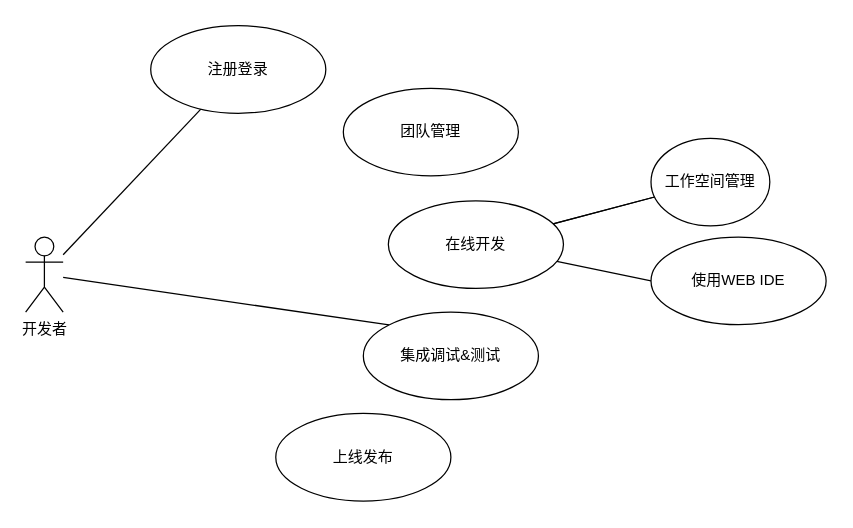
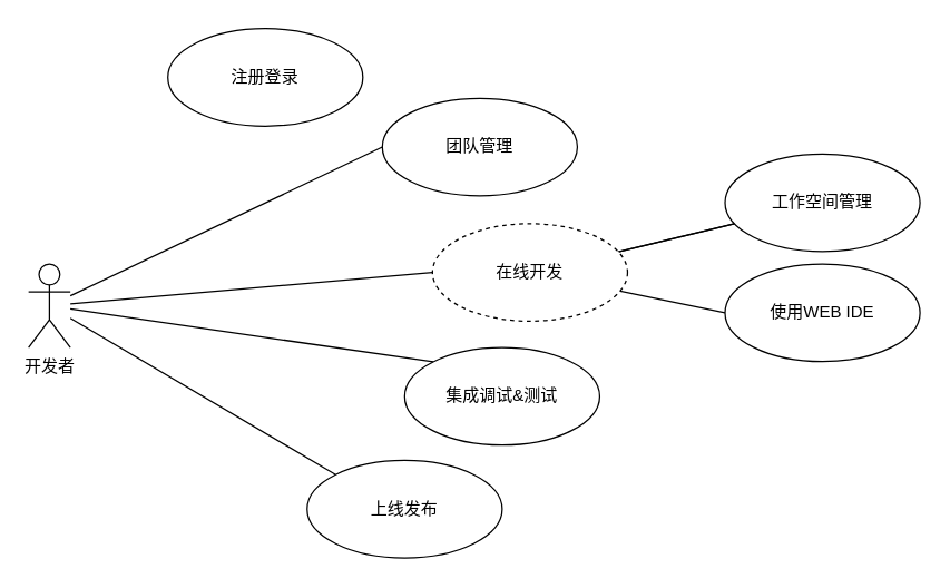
  <mxCell id="0" />
  <mxCell id="1" parent="0" />
  <mxCell id="2" value="" style="edgeStyle=none;html=1;endArrow=none;endFill=0;" parent="1" source="5" target="15" edge="1"><mxGeometry relative="1" as="geometry" /></mxCell>
  <mxCell id="3" value="" style="edgeStyle=none;html=1;endArrow=none;endFill=0;" parent="1" source="5" target="15" edge="1"><mxGeometry relative="1" as="geometry" /></mxCell>
  <mxCell id="4" style="edgeStyle=none;html=1;entryX=0;entryY=0.5;entryDx=0;entryDy=0;endArrow=none;endFill=0;" parent="1" source="5" target="16" edge="1"><mxGeometry relative="1" as="geometry" /></mxCell>
- <mxCell id="5" value="在线开发" style="ellipse;whiteSpace=wrap;html=1;" parent="1" vertex="1"><mxGeometry x="310" y="160" width="140" height="70" as="geometry" /></mxCell>
- <mxCell id="7" style="edgeStyle=none;html=1;endArrow=none;endFill=0;" parent="1" source="10" target="11" edge="1"><mxGeometry relative="1" as="geometry" /></mxCell>
+ <mxCell id="5" value="在线开发" style="ellipse;whiteSpace=wrap;html=1;dashed=1;" parent="1" vertex="1"><mxGeometry x="310" y="160" width="140" height="70" as="geometry" /></mxCell>
+ <mxCell id="6" style="edgeStyle=none;html=1;entryX=0;entryY=0.5;entryDx=0;entryDy=0;endArrow=none;endFill=0;" parent="1" source="10" target="12" edge="1"><mxGeometry relative="1" as="geometry" /></mxCell>
+ <mxCell id="7" style="edgeStyle=none;html=1;entryX=0;entryY=0.5;entryDx=0;entryDy=0;endArrow=none;endFill=0;" parent="1" source="10" target="5" edge="1"><mxGeometry relative="1" as="geometry" /></mxCell>
  <mxCell id="8" style="edgeStyle=none;html=1;entryX=0;entryY=0;entryDx=0;entryDy=0;endArrow=none;endFill=0;" parent="1" source="10" target="13" edge="1"><mxGeometry relative="1" as="geometry" /></mxCell>
+ <mxCell id="9" style="edgeStyle=none;html=1;entryX=0;entryY=0;entryDx=0;entryDy=0;endArrow=none;endFill=0;" parent="1" source="10" target="14" edge="1"><mxGeometry relative="1" as="geometry" /></mxCell>
  <mxCell id="10" value="开发者" style="shape=umlActor;verticalLabelPosition=bottom;verticalAlign=top;html=1;" parent="1" vertex="1"><mxGeometry x="20" y="189" width="30" height="60" as="geometry" /></mxCell>
  <mxCell id="11" value="注册登录" style="ellipse;whiteSpace=wrap;html=1;" parent="1" vertex="1"><mxGeometry x="120" y="20" width="140" height="70" as="geometry" /></mxCell>
  <mxCell id="12" value="团队管理" style="ellipse;whiteSpace=wrap;html=1;" parent="1" vertex="1"><mxGeometry x="274" y="70" width="140" height="70" as="geometry" /></mxCell>
  <mxCell id="13" value="集成调试&amp;amp;测试" style="ellipse;whiteSpace=wrap;html=1;" parent="1" vertex="1"><mxGeometry x="290" y="249" width="140" height="70" as="geometry" /></mxCell>
  <mxCell id="14" value="上线发布" style="ellipse;whiteSpace=wrap;html=1;" parent="1" vertex="1"><mxGeometry x="220" y="330" width="140" height="70" as="geometry" /></mxCell>
- <mxCell id="15" value="工作空间管理" style="ellipse;whiteSpace=wrap;html=1;" parent="1" vertex="1"><mxGeometry x="520" y="110" width="95" height="70" as="geometry" /></mxCell>
+ <mxCell id="15" value="工作空间管理" style="ellipse;whiteSpace=wrap;html=1;" parent="1" vertex="1"><mxGeometry x="520" y="110" width="140" height="70" as="geometry" /></mxCell>
  <mxCell id="16" value="使用WEB&amp;nbsp;IDE" style="ellipse;whiteSpace=wrap;html=1;" parent="1" vertex="1"><mxGeometry x="520" y="189" width="140" height="70" as="geometry" /></mxCell>
